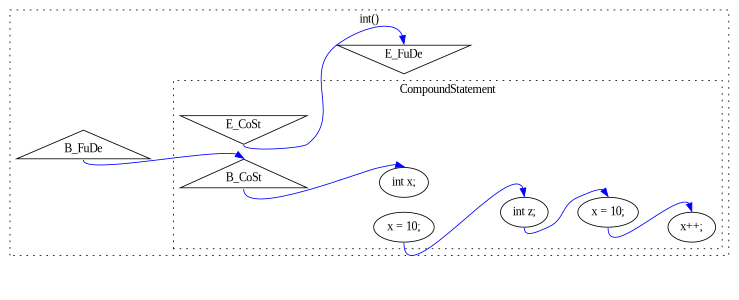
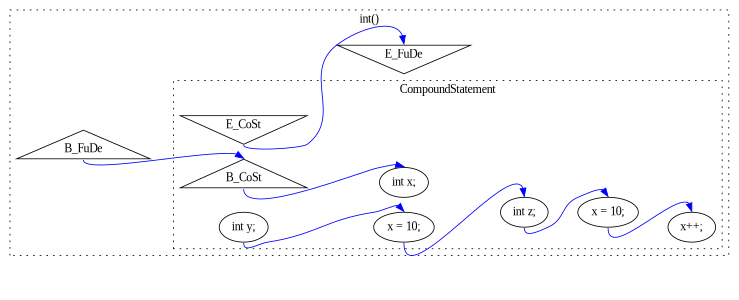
  digraph {
    compound=true
    fontname="Liberation Serif"
    rankdir=LR
    node [fontname="Liberation Serif"]
    edge [color=blue fontname="Liberation Serif" headport=n tailport=s weight=8]
    n1 [label=B_CoSt shape=triangle]
    n2 [label=E_CoSt shape=invtriangle]
    n3 [label="int x;"]
+   n4 [label="int y;"]
    n5 [label="x = 10;"]
    n6 [label="int z;"]
    n7 [label="x = 10;"]
    n8 [label="x++;"]
    n9 [label=B_FuDe shape=triangle]
    n10 [label=E_FuDe shape=invtriangle]
    subgraph cluster_1 {
      label="int()"
      style=dotted
      n9
      n10
      subgraph cluster_2 {
        label=CompoundStatement
        style=dotted
        n1
        n2
        n3
+       n4
        n5
        n6
        n7
        n8
      }
    }
    n1 -> n3
    n2 -> n10
+   n4 -> n5
    n5 -> n6
    n6 -> n7
    n7 -> n8
    n9 -> n1
  }
